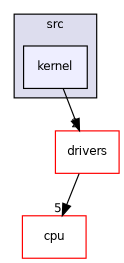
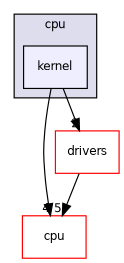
  digraph {
    compound=true
    node [fillcolor=white fontname=Helvetica fontsize=10 shape=box style=filled color=red]
    edge [labeldistance=1.5 labelfontname=Helvetica labelfontsize=10]
    n1 [fillcolor="#eeeeff" label=kernel pencolor=black color=""]
    n2 [label=cpu]
    n3 [label=drivers]
    subgraph cluster_1 {
      bgcolor="#ddddee"
      fontname=Helvetica
      fontsize=10
-     label=src
+     label=cpu
      pencolor=black
      n1
    }
+   n1 -> n2 [headlabel=4]
    n1 -> n3 [headlabel=2]
    n3 -> n2 [headlabel=5]
  }
